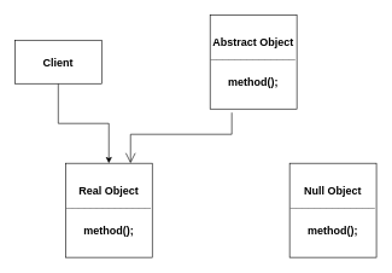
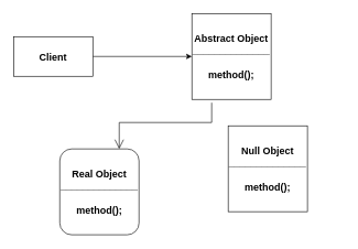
  <mxCell id="0" />
  <mxCell id="1" parent="0" />
- <mxCell id="2" value="" style="edgeStyle=orthogonalEdgeStyle;rounded=0;orthogonalLoop=1;jettySize=auto;html=1;" edge="1" parent="1" source="3" target="6"><mxGeometry relative="1" as="geometry" /></mxCell>
+ <mxCell id="2" value="" style="edgeStyle=orthogonalEdgeStyle;rounded=0;orthogonalLoop=1;jettySize=auto;html=1;" edge="1" parent="1" source="3" target="4"><mxGeometry relative="1" as="geometry" /></mxCell>
  <mxCell id="3" value="&lt;b&gt;&lt;font style=&quot;font-size: 15px;&quot;&gt;Client&lt;/font&gt;&lt;/b&gt;" style="rounded=0;whiteSpace=wrap;html=1;" vertex="1" parent="1"><mxGeometry x="20" y="55" width="120" height="60" as="geometry" /></mxCell>
  <mxCell id="4" value="&lt;span style=&quot;font-size: 15px;&quot;&gt;&lt;b&gt;Abstract Object&lt;/b&gt;&lt;/span&gt;&lt;div&gt;&lt;span style=&quot;font-size: 15px;&quot;&gt;&lt;b&gt;______________&lt;/b&gt;&lt;/span&gt;&lt;/div&gt;&lt;div&gt;&lt;span style=&quot;font-size: 15px;&quot;&gt;&lt;b&gt;&lt;br&gt;&lt;/b&gt;&lt;/span&gt;&lt;/div&gt;&lt;div&gt;&lt;span style=&quot;font-size: 15px;&quot;&gt;&lt;b&gt;method();&lt;/b&gt;&lt;/span&gt;&lt;/div&gt;" style="rounded=0;whiteSpace=wrap;html=1;" vertex="1" parent="1"><mxGeometry x="290" y="20" width="120" height="130" as="geometry" /></mxCell>
- <mxCell id="5" value="&lt;span style=&quot;font-size: 15px;&quot;&gt;&lt;b&gt;Null Object&lt;/b&gt;&lt;/span&gt;&lt;div&gt;&lt;span style=&quot;font-size: 15px;&quot;&gt;&lt;b&gt;______________&lt;/b&gt;&lt;/span&gt;&lt;/div&gt;&lt;div&gt;&lt;span style=&quot;font-size: 15px;&quot;&gt;&lt;b&gt;&lt;br&gt;&lt;/b&gt;&lt;/span&gt;&lt;/div&gt;&lt;div&gt;&lt;span style=&quot;font-size: 15px;&quot;&gt;&lt;b&gt;method();&lt;/b&gt;&lt;/span&gt;&lt;/div&gt;" style="rounded=0;whiteSpace=wrap;html=1;" vertex="1" parent="1"><mxGeometry x="400" y="225" width="120" height="130" as="geometry" /></mxCell>
- <mxCell id="6" value="&lt;span style=&quot;font-size: 15px;&quot;&gt;&lt;b&gt;Real Object&lt;/b&gt;&lt;/span&gt;&lt;div&gt;&lt;span style=&quot;font-size: 15px;&quot;&gt;&lt;b&gt;______________&lt;/b&gt;&lt;/span&gt;&lt;/div&gt;&lt;div&gt;&lt;span style=&quot;font-size: 15px;&quot;&gt;&lt;b&gt;&lt;br&gt;&lt;/b&gt;&lt;/span&gt;&lt;/div&gt;&lt;div&gt;&lt;span style=&quot;font-size: 15px;&quot;&gt;&lt;b&gt;method();&lt;/b&gt;&lt;/span&gt;&lt;/div&gt;" style="rounded=0;whiteSpace=wrap;html=1;" vertex="1" parent="1"><mxGeometry x="90" y="225" width="120" height="130" as="geometry" /></mxCell>
+ <mxCell id="5" value="&lt;span style=&quot;font-size: 15px;&quot;&gt;&lt;b&gt;Null Object&lt;/b&gt;&lt;/span&gt;&lt;div&gt;&lt;span style=&quot;font-size: 15px;&quot;&gt;&lt;b&gt;______________&lt;/b&gt;&lt;/span&gt;&lt;/div&gt;&lt;div&gt;&lt;span style=&quot;font-size: 15px;&quot;&gt;&lt;b&gt;&lt;br&gt;&lt;/b&gt;&lt;/span&gt;&lt;/div&gt;&lt;div&gt;&lt;span style=&quot;font-size: 15px;&quot;&gt;&lt;b&gt;method();&lt;/b&gt;&lt;/span&gt;&lt;/div&gt;" style="rounded=0;whiteSpace=wrap;html=1;" vertex="1" parent="1"><mxGeometry x="345" y="190" width="120" height="130" as="geometry" /></mxCell>
+ <mxCell id="6" value="&lt;span style=&quot;font-size: 15px;&quot;&gt;&lt;b&gt;Real Object&lt;/b&gt;&lt;/span&gt;&lt;div&gt;&lt;span style=&quot;font-size: 15px;&quot;&gt;&lt;b&gt;______________&lt;/b&gt;&lt;/span&gt;&lt;/div&gt;&lt;div&gt;&lt;span style=&quot;font-size: 15px;&quot;&gt;&lt;b&gt;&lt;br&gt;&lt;/b&gt;&lt;/span&gt;&lt;/div&gt;&lt;div&gt;&lt;span style=&quot;font-size: 15px;&quot;&gt;&lt;b&gt;method();&lt;/b&gt;&lt;/span&gt;&lt;/div&gt;" style="whiteSpace=wrap;html=1;rounded=1;" vertex="1" parent="1"><mxGeometry x="90" y="225" width="120" height="130" as="geometry" /></mxCell>
  <mxCell id="7" value="" style="endArrow=open;endFill=1;endSize=12;html=1;rounded=0;entryX=0.75;entryY=0;entryDx=0;entryDy=0;" edge="1" parent="1" target="6"><mxGeometry width="160" relative="1" as="geometry"><mxPoint x="320" y="155" as="sourcePoint" /><mxPoint x="430" y="225" as="targetPoint" /><Array as="points"><mxPoint x="320" y="185" /><mxPoint x="180" y="185" /></Array></mxGeometry></mxCell>
